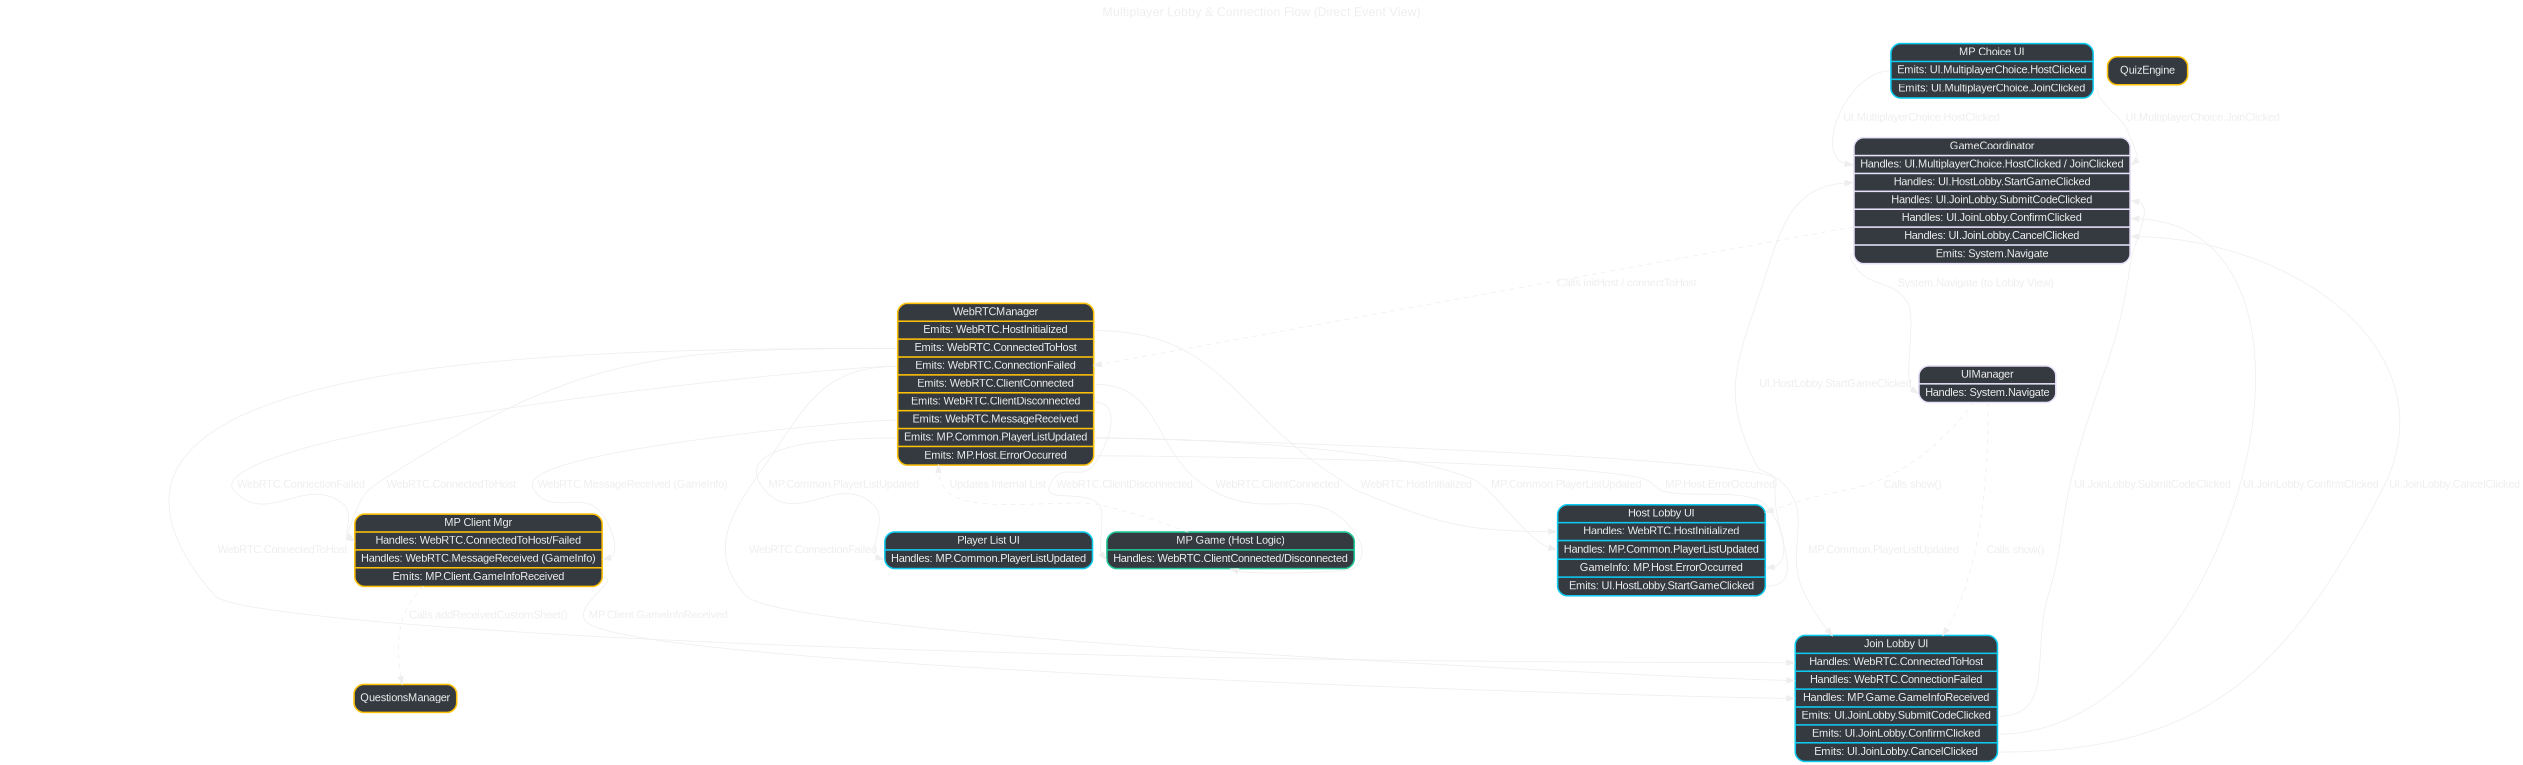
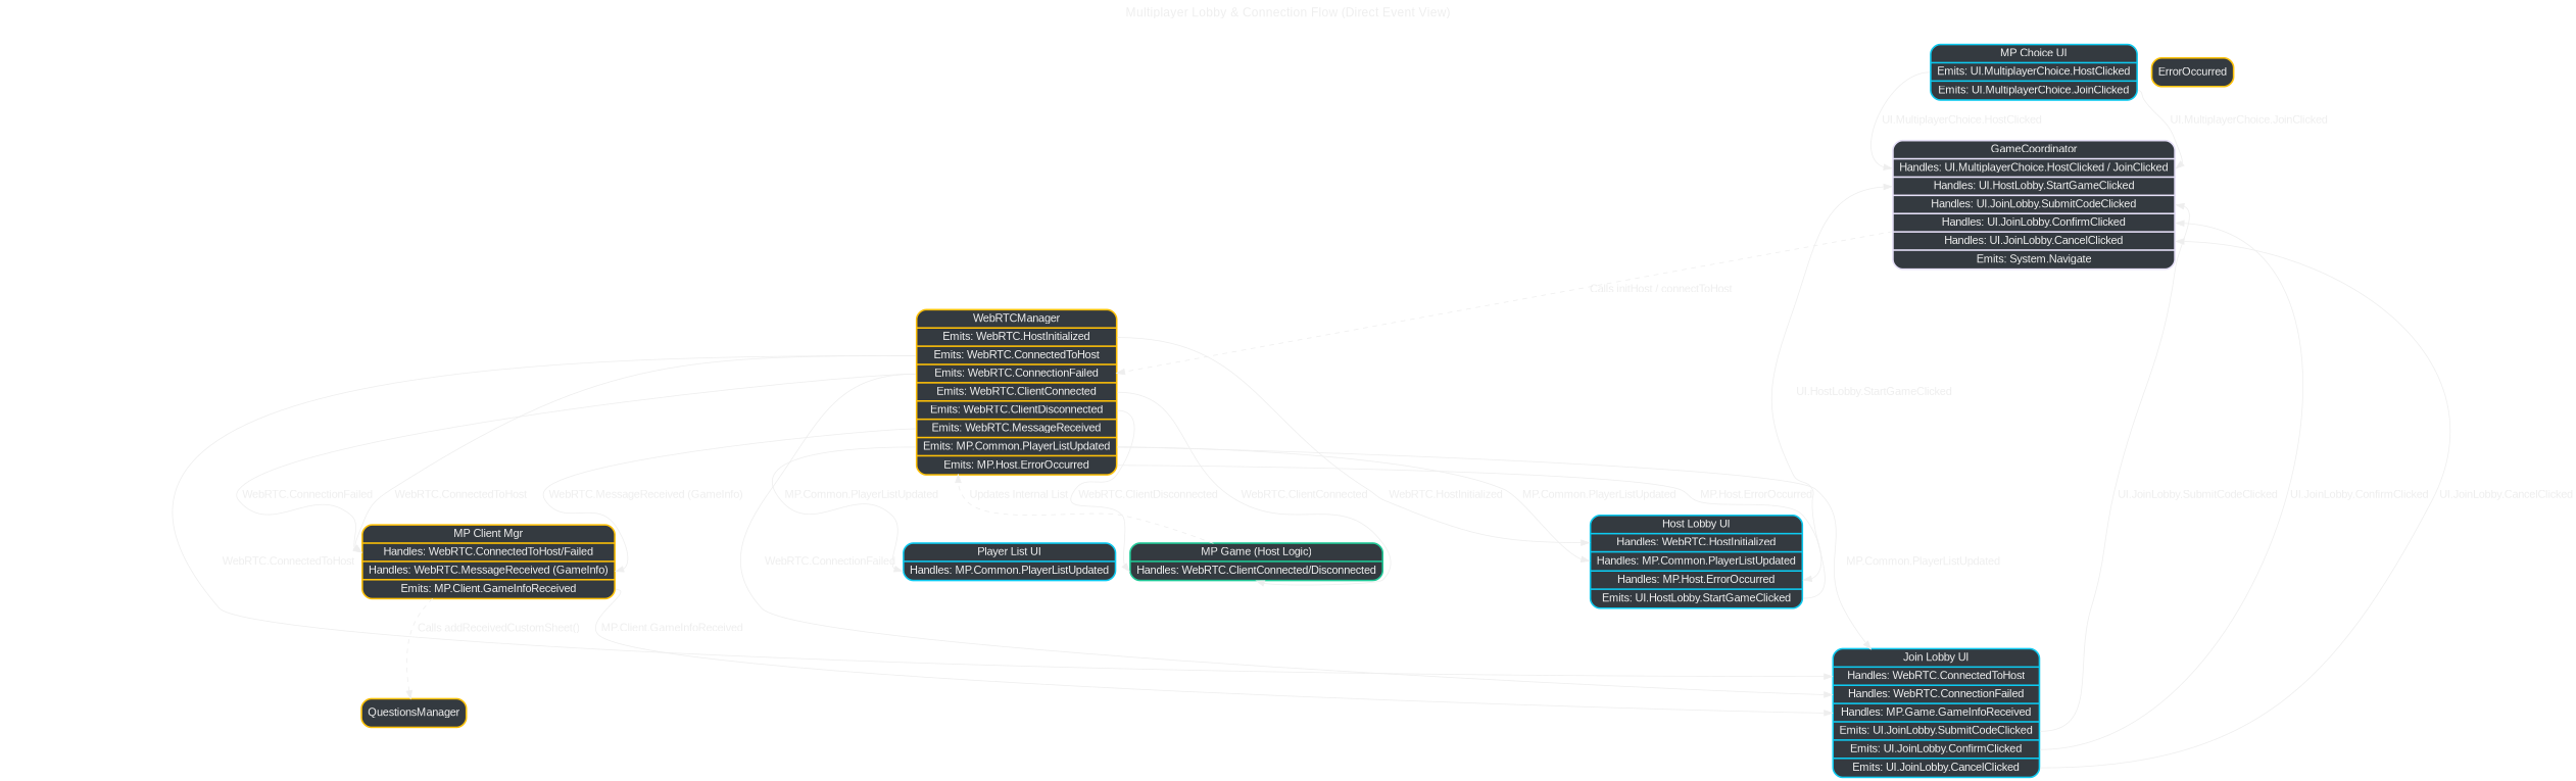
  digraph {
    fontcolor="#eeeeee"
    fontname=Arial
    fontsize=16
    label="Multiplayer Lobby & Connection Flow (Direct Event View)"
    labelloc=t
    rankdir=TD
    node [color="#0dcaf0" fillcolor="#343a40" fontcolor="#eeeeee" fontname=Arial penwidth=2 shape=record style="rounded,filled"]
    edge [color="#eeeeee" fontcolor="#eeeeee" fontname=Arial]
    n1 [label="{ MP Choice UI | {<emits_host> Emits: UI.MultiplayerChoice.HostClicked} | {<emits_join> Emits: UI.MultiplayerChoice.JoinClicked} }"]
    n2 [color="#e6e0f8" label="{ GameCoordinator | {<handles_choice> Handles: UI.MultiplayerChoice.HostClicked / JoinClicked} | {<handles_lobby> Handles: UI.HostLobby.StartGameClicked} | {<handles_join_submit> Handles: UI.JoinLobby.SubmitCodeClicked} | {<handles_join_confirm> Handles: UI.JoinLobby.ConfirmClicked} | {<handles_join_cancel> Handles: UI.JoinLobby.CancelClicked} | {<emits_nav> Emits: System.Navigate} }"]
-   n3 [color="#e6e0f8" label="{ UIManager | {<handles_nav> Handles: System.Navigate} }"]
    n4 [color="#ffc107" label="{ WebRTCManager | {<emits_init> Emits: WebRTC.HostInitialized} | {<emits_conn> Emits: WebRTC.ConnectedToHost} | {<emits_fail> Emits: WebRTC.ConnectionFailed} | {<emits_cli_conn> Emits: WebRTC.ClientConnected} | {<emits_cli_dis> Emits: WebRTC.ClientDisconnected} | {<emits_msg> Emits: WebRTC.MessageReceived} | {<emits_player_update> Emits: MP.Common.PlayerListUpdated} | {<emits_host_error> Emits: MP.Host.ErrorOccurred} }"]
-   n5 [label="{ Host Lobby UI | {<handles_init> Handles: WebRTC.HostInitialized} | {<handles_list> Handles: MP.Common.PlayerListUpdated} | {<handles_error> GameInfo: MP.Host.ErrorOccurred} | {<emits_start> Emits: UI.HostLobby.StartGameClicked} }"]
+   n5 [label="{ Host Lobby UI | {<handles_init> Handles: WebRTC.HostInitialized} | {<handles_list> Handles: MP.Common.PlayerListUpdated} | {<handles_error> Handles: MP.Host.ErrorOccurred} | {<emits_start> Emits: UI.HostLobby.StartGameClicked} }"]
    n6 [label="{ Join Lobby UI | {<handles_conn> Handles: WebRTC.ConnectedToHost} | {<handles_fail> Handles: WebRTC.ConnectionFailed} | {<handles_info> Handles: MP.Game.GameInfoReceived} | {<emits_submit> Emits: UI.JoinLobby.SubmitCodeClicked} | {<emits_confirm> Emits: UI.JoinLobby.ConfirmClicked} | {<emits_cancel> Emits: UI.JoinLobby.CancelClicked} }"]
    n7 [label="{ Player List UI | {<handles_state> Handles: MP.Common.PlayerListUpdated} }"]
    n8 [color="#20c997" label="{ MP Game (Host Logic) | {<handles_rtc> Handles: WebRTC.ClientConnected/Disconnected} }"]
    n9 [color="#ffc107" label="{ MP Client Mgr | {<handles_rtc> Handles: WebRTC.ConnectedToHost/Failed} | {<handles_msg> Handles: WebRTC.MessageReceived (GameInfo)} | {<emits_info> Emits: MP.Client.GameInfoReceived} }"]
    n10 [color="#ffc107" label=QuestionsManager shape=box]
-   n11 [color="#ffc107" label=QuizEngine shape=box]
+   n11 [color="#ffc107" label=ErrorOccurred shape=box]
    n1 -> n2 [headport=handles_choice label=" UI.MultiplayerChoice.HostClicked" tailport=emits_host]
    n1 -> n2 [headport=handles_choice label=" UI.MultiplayerChoice.JoinClicked" tailport=emits_join]
-   n2 -> n3 [headport=handles_nav label=" System.Navigate (to Lobby View)" tailport=emits_nav]
    n2 -> n4 [label=" Calls initHost / connectToHost" style=dashed]
-   n3 -> n5 [label=" Calls show()" style=dashed]
-   n3 -> n6 [label=" Calls show()" style=dashed]
    n4 -> n5 [headport=handles_init label=" WebRTC.HostInitialized" tailport=emits_init]
    n4 -> n5 [headport=handles_list label=" MP.Common.PlayerListUpdated" tailport=emits_player_update]
    n4 -> n5 [headport=handles_error label=" MP.Host.ErrorOccurred" tailport=emits_host_error]
    n4 -> n6 [headport=handles_conn label=" WebRTC.ConnectedToHost" tailport=emits_conn]
    n4 -> n6 [headport=handles_fail label=" WebRTC.ConnectionFailed" tailport=emits_fail]
    n4 -> n6 [headport=handles_state label=" MP.Common.PlayerListUpdated" tailport=emits_player_update]
    n4 -> n7 [headport=handles_state label=" MP.Common.PlayerListUpdated" tailport=emits_player_update]
    n4 -> n8 [headport=handles_rtc label=" WebRTC.ClientConnected" tailport=emits_cli_conn]
    n4 -> n8 [headport=handles_rtc label=" WebRTC.ClientDisconnected" tailport=emits_cli_dis]
    n4 -> n9 [headport=handles_rtc label=" WebRTC.ConnectedToHost" tailport=emits_conn]
    n4 -> n9 [headport=handles_rtc label=" WebRTC.ConnectionFailed" tailport=emits_fail]
    n4 -> n9 [headport=handles_msg label=" WebRTC.MessageReceived (GameInfo)" tailport=emits_msg]
    n5 -> n2 [headport=handles_lobby label=" UI.HostLobby.StartGameClicked" tailport=emits_start]
    n6 -> n2 [headport=handles_join_submit label=" UI.JoinLobby.SubmitCodeClicked" tailport=emits_submit]
    n6 -> n2 [headport=handles_join_confirm label=" UI.JoinLobby.ConfirmClicked" tailport=emits_confirm]
    n6 -> n2 [headport=handles_join_cancel label=" UI.JoinLobby.CancelClicked" tailport=emits_cancel]
    n8 -> n4 [label=" Updates Internal List" style=dashed]
    n9 -> n6 [headport=handles_info label=" MP.Client.GameInfoReceived" tailport=emits_info]
    n9 -> n10 [label=" Calls addReceivedCustomSheet()" style=dashed]
  }
